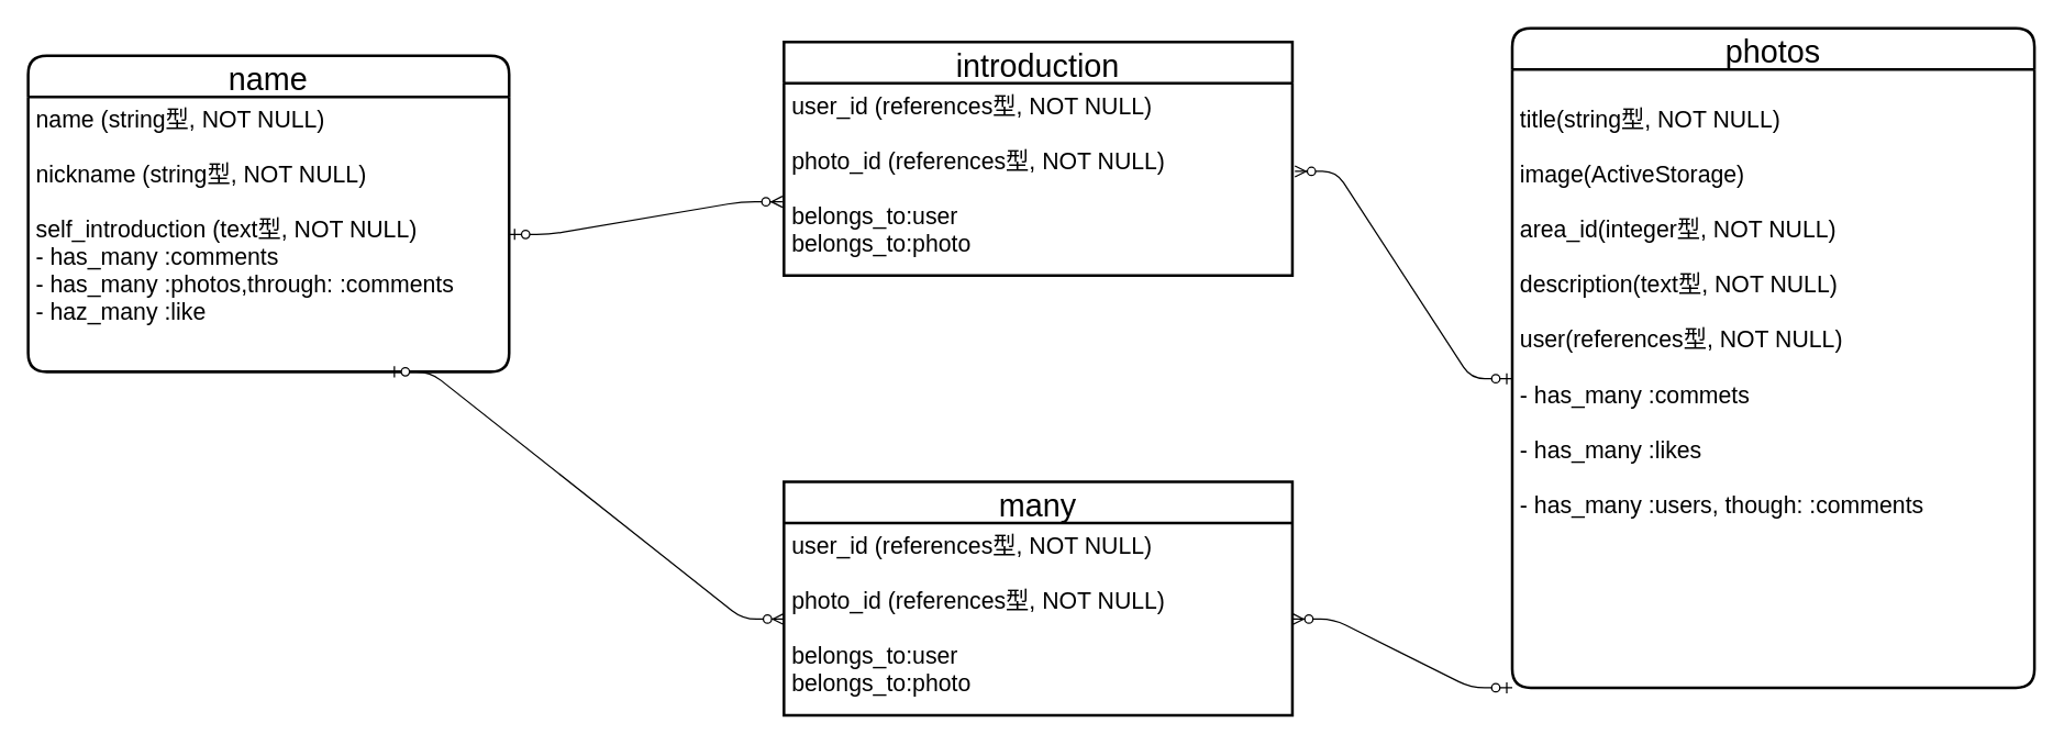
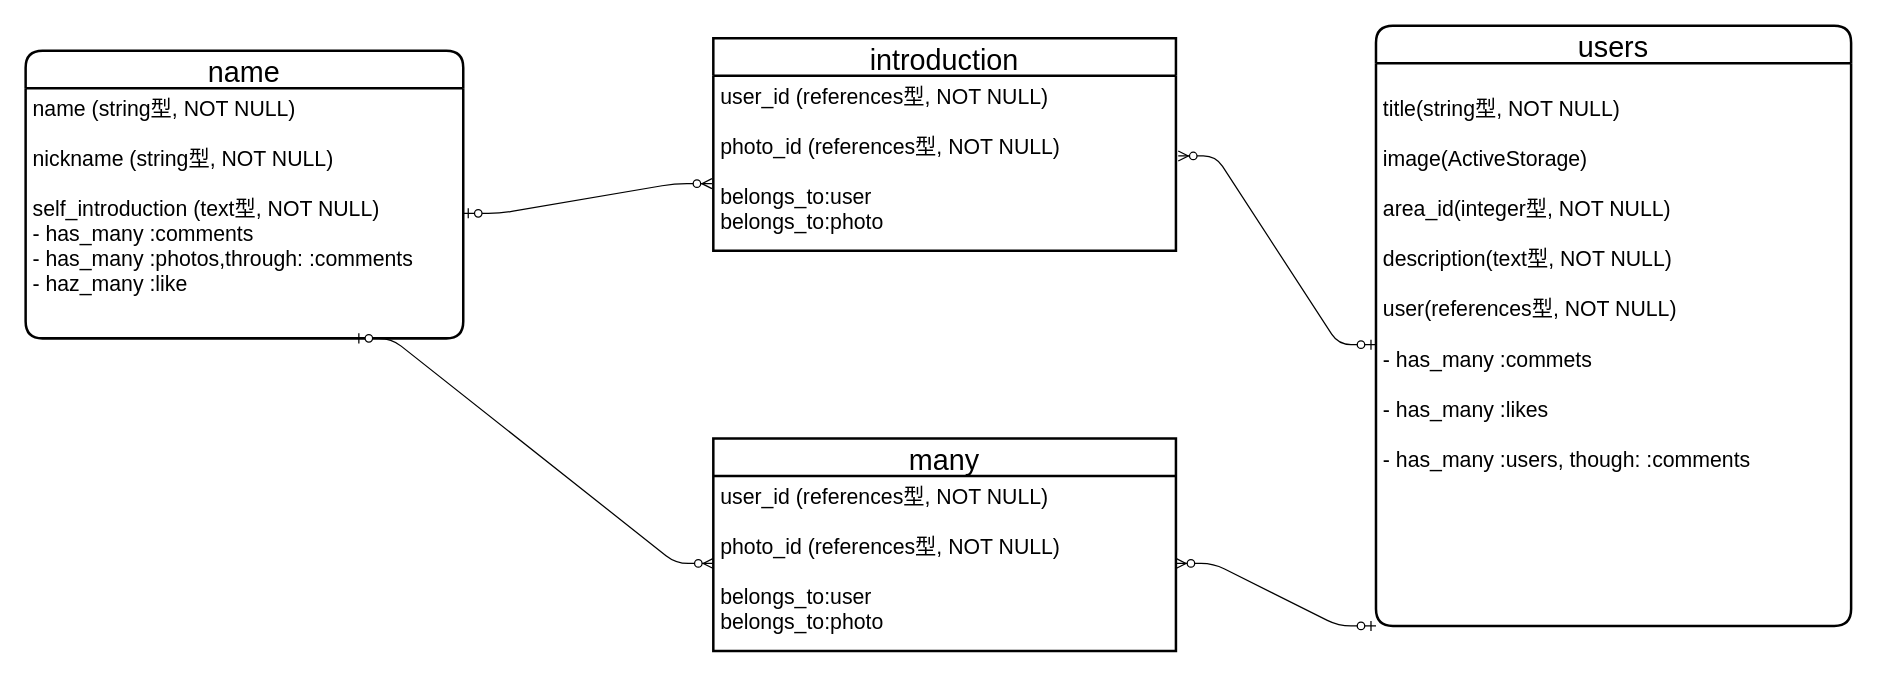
  <mxCell id="0" />
  <mxCell id="1" parent="0" />
  <mxCell id="2" value="name" style="swimlane;childLayout=stackLayout;horizontal=1;startSize=30;horizontalStack=0;rounded=1;fontSize=23;fontStyle=0;strokeWidth=2;resizeParent=0;resizeLast=1;shadow=0;dashed=0;align=center;" parent="1" vertex="1"><mxGeometry x="20" y="40" width="350" height="230" as="geometry" /></mxCell>
  <mxCell id="3" value="name (string型, NOT NULL)&#10;&#10;nickname (string型, NOT NULL)&#10;&#10;self_introduction (text型, NOT NULL)&#10;- has_many :comments&#10;- has_many :photos,through: :comments&#10;- haz_many :like" style="align=left;strokeColor=none;fillColor=none;spacingLeft=4;fontSize=17;verticalAlign=top;resizable=0;rotatable=0;part=1;" parent="2" vertex="1"><mxGeometry y="30" width="350" height="200" as="geometry" /></mxCell>
- <mxCell id="4" value="photos" style="swimlane;childLayout=stackLayout;horizontal=1;startSize=30;horizontalStack=0;rounded=1;fontSize=23;fontStyle=0;strokeWidth=2;resizeParent=0;resizeLast=1;shadow=0;dashed=0;align=center;" parent="1" vertex="1"><mxGeometry x="1100" y="20" width="380" height="480" as="geometry" /></mxCell>
+ <mxCell id="4" value="users" style="swimlane;childLayout=stackLayout;horizontal=1;startSize=30;horizontalStack=0;rounded=1;fontSize=23;fontStyle=0;strokeWidth=2;resizeParent=0;resizeLast=1;shadow=0;dashed=0;align=center;" parent="1" vertex="1"><mxGeometry x="1100" y="20" width="380" height="480" as="geometry" /></mxCell>
  <mxCell id="5" value="&#10;title(string型, NOT NULL)&#10;&#10;image(ActiveStorage)&#10;&#10;area_id(integer型, NOT NULL)&#10;&#10;description(text型, NOT NULL)&#10;&#10;user(references型, NOT NULL)&#10;&#10;- has_many :commets&#10;&#10;- has_many :likes&#10;&#10;- has_many :users, though: :comments&#10;&#10;&#10;&#10;" style="align=left;strokeColor=none;fillColor=none;spacingLeft=4;fontSize=17;verticalAlign=top;resizable=0;rotatable=0;part=1;" parent="4" vertex="1"><mxGeometry y="30" width="380" height="450" as="geometry" /></mxCell>
  <mxCell id="6" value="introduction" style="swimlane;childLayout=stackLayout;horizontal=1;startSize=30;horizontalStack=0;rounded=1;fontSize=23;fontStyle=0;strokeWidth=2;resizeParent=0;resizeLast=1;shadow=0;dashed=0;align=center;arcSize=0;" parent="1" vertex="1"><mxGeometry x="570" y="30" width="370" height="170" as="geometry" /></mxCell>
  <mxCell id="7" value="user_id (references型, NOT NULL)&#10;&#10;photo_id (references型, NOT NULL)&#10;&#10;belongs_to:user&#10;belongs_to:photo" style="align=left;strokeColor=none;fillColor=none;spacingLeft=4;fontSize=17;verticalAlign=top;resizable=0;rotatable=0;part=1;" parent="6" vertex="1"><mxGeometry y="30" width="370" height="140" as="geometry" /></mxCell>
  <mxCell id="8" value="" style="edgeStyle=entityRelationEdgeStyle;fontSize=12;html=1;endArrow=ERzeroToMany;startArrow=ERzeroToOne;entryX=1.005;entryY=0.458;entryDx=0;entryDy=0;entryPerimeter=0;exitX=0;exitY=0.5;exitDx=0;exitDy=0;" parent="1" source="5" target="7" edge="1"><mxGeometry width="100" height="100" relative="1" as="geometry"><mxPoint x="1100" y="745" as="sourcePoint" /><mxPoint x="770" y="710" as="targetPoint" /></mxGeometry></mxCell>
  <mxCell id="9" value="" style="edgeStyle=entityRelationEdgeStyle;fontSize=12;html=1;endArrow=ERzeroToMany;startArrow=ERzeroToOne;entryX=-0.003;entryY=0.616;entryDx=0;entryDy=0;entryPerimeter=0;" parent="1" source="3" target="7" edge="1"><mxGeometry width="100" height="100" relative="1" as="geometry"><mxPoint x="160.96" y="570" as="sourcePoint" /><mxPoint x="370" y="575.09" as="targetPoint" /></mxGeometry></mxCell>
  <mxCell id="10" value="many" style="swimlane;childLayout=stackLayout;horizontal=1;startSize=30;horizontalStack=0;rounded=1;fontSize=23;fontStyle=0;strokeWidth=2;resizeParent=0;resizeLast=1;shadow=0;dashed=0;align=center;arcSize=0;" parent="1" vertex="1"><mxGeometry x="570" y="350" width="370" height="170" as="geometry" /></mxCell>
  <mxCell id="11" value="user_id (references型, NOT NULL)&#10;&#10;photo_id (references型, NOT NULL)&#10;&#10;belongs_to:user&#10;belongs_to:photo&#10;&#10;" style="align=left;strokeColor=none;fillColor=none;spacingLeft=4;fontSize=17;verticalAlign=top;resizable=0;rotatable=0;part=1;" parent="10" vertex="1"><mxGeometry y="30" width="370" height="140" as="geometry" /></mxCell>
  <mxCell id="12" value="" style="edgeStyle=entityRelationEdgeStyle;fontSize=12;html=1;endArrow=ERzeroToMany;startArrow=ERzeroToOne;entryX=0;entryY=0.5;entryDx=0;entryDy=0;exitX=0.75;exitY=1;exitDx=0;exitDy=0;" parent="1" source="3" target="11" edge="1"><mxGeometry width="100" height="100" relative="1" as="geometry"><mxPoint x="280" y="438.4" as="sourcePoint" /><mxPoint x="478.89" y="410" as="targetPoint" /></mxGeometry></mxCell>
  <mxCell id="13" value="" style="edgeStyle=entityRelationEdgeStyle;fontSize=12;html=1;endArrow=ERzeroToMany;startArrow=ERzeroToOne;entryX=1;entryY=0.5;entryDx=0;entryDy=0;exitX=0;exitY=1;exitDx=0;exitDy=0;" parent="1" source="5" target="11" edge="1"><mxGeometry width="100" height="100" relative="1" as="geometry"><mxPoint x="1110" y="285" as="sourcePoint" /><mxPoint x="951.85" y="115.8" as="targetPoint" /></mxGeometry></mxCell>
